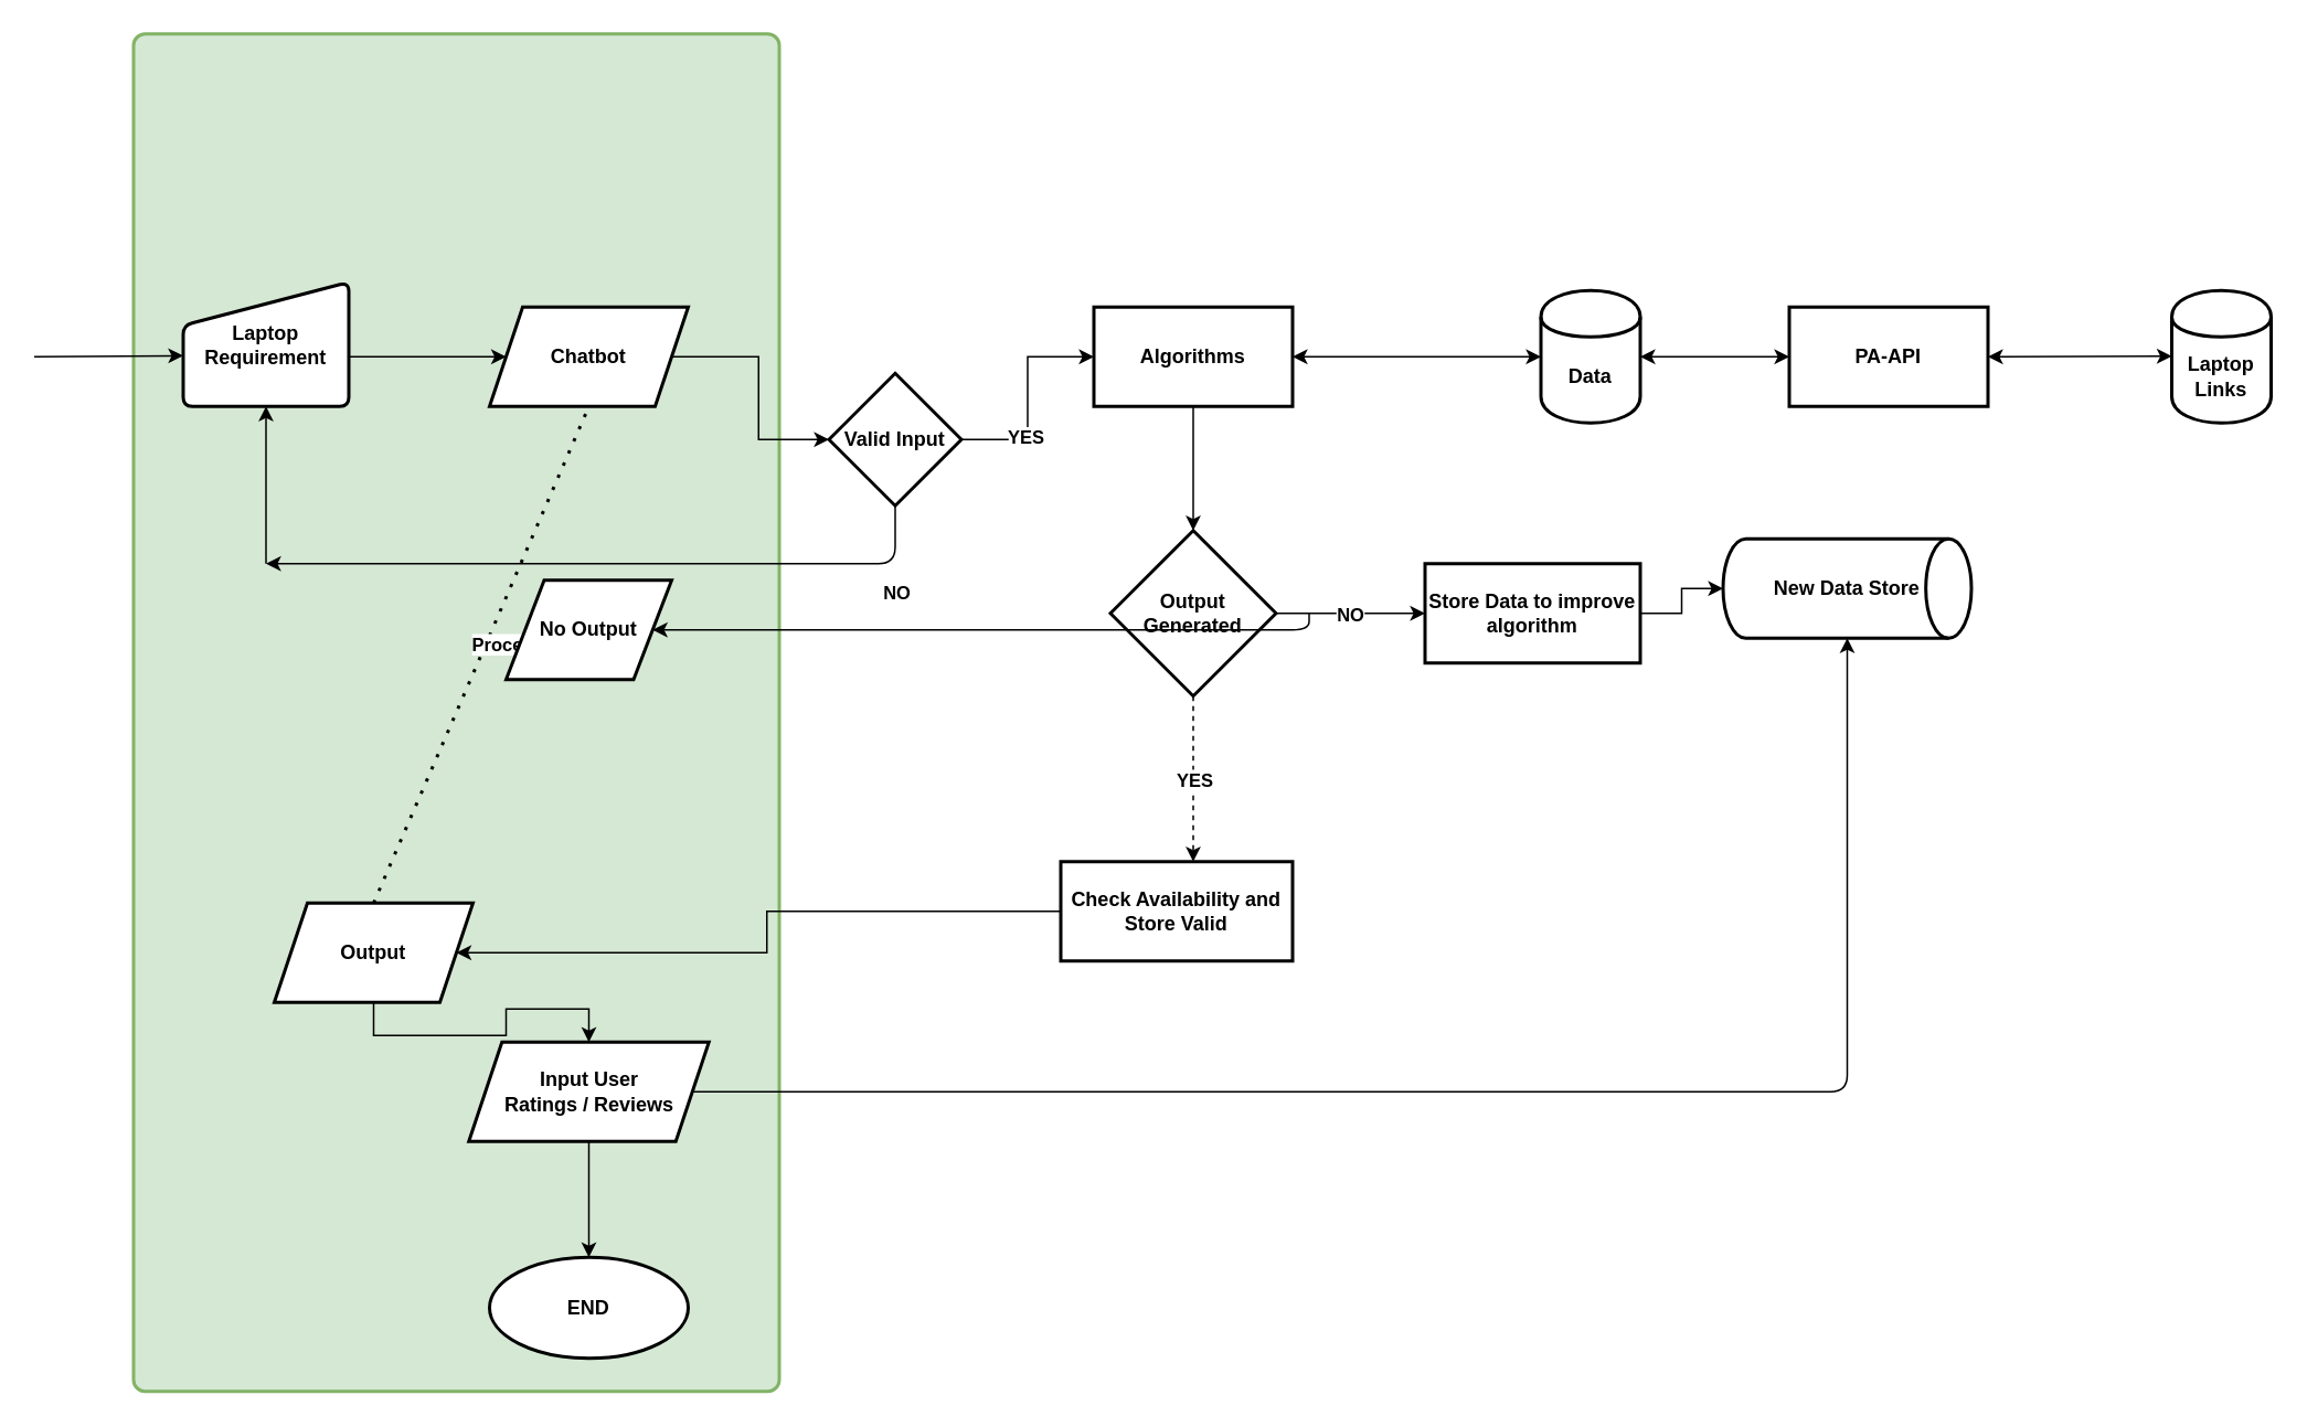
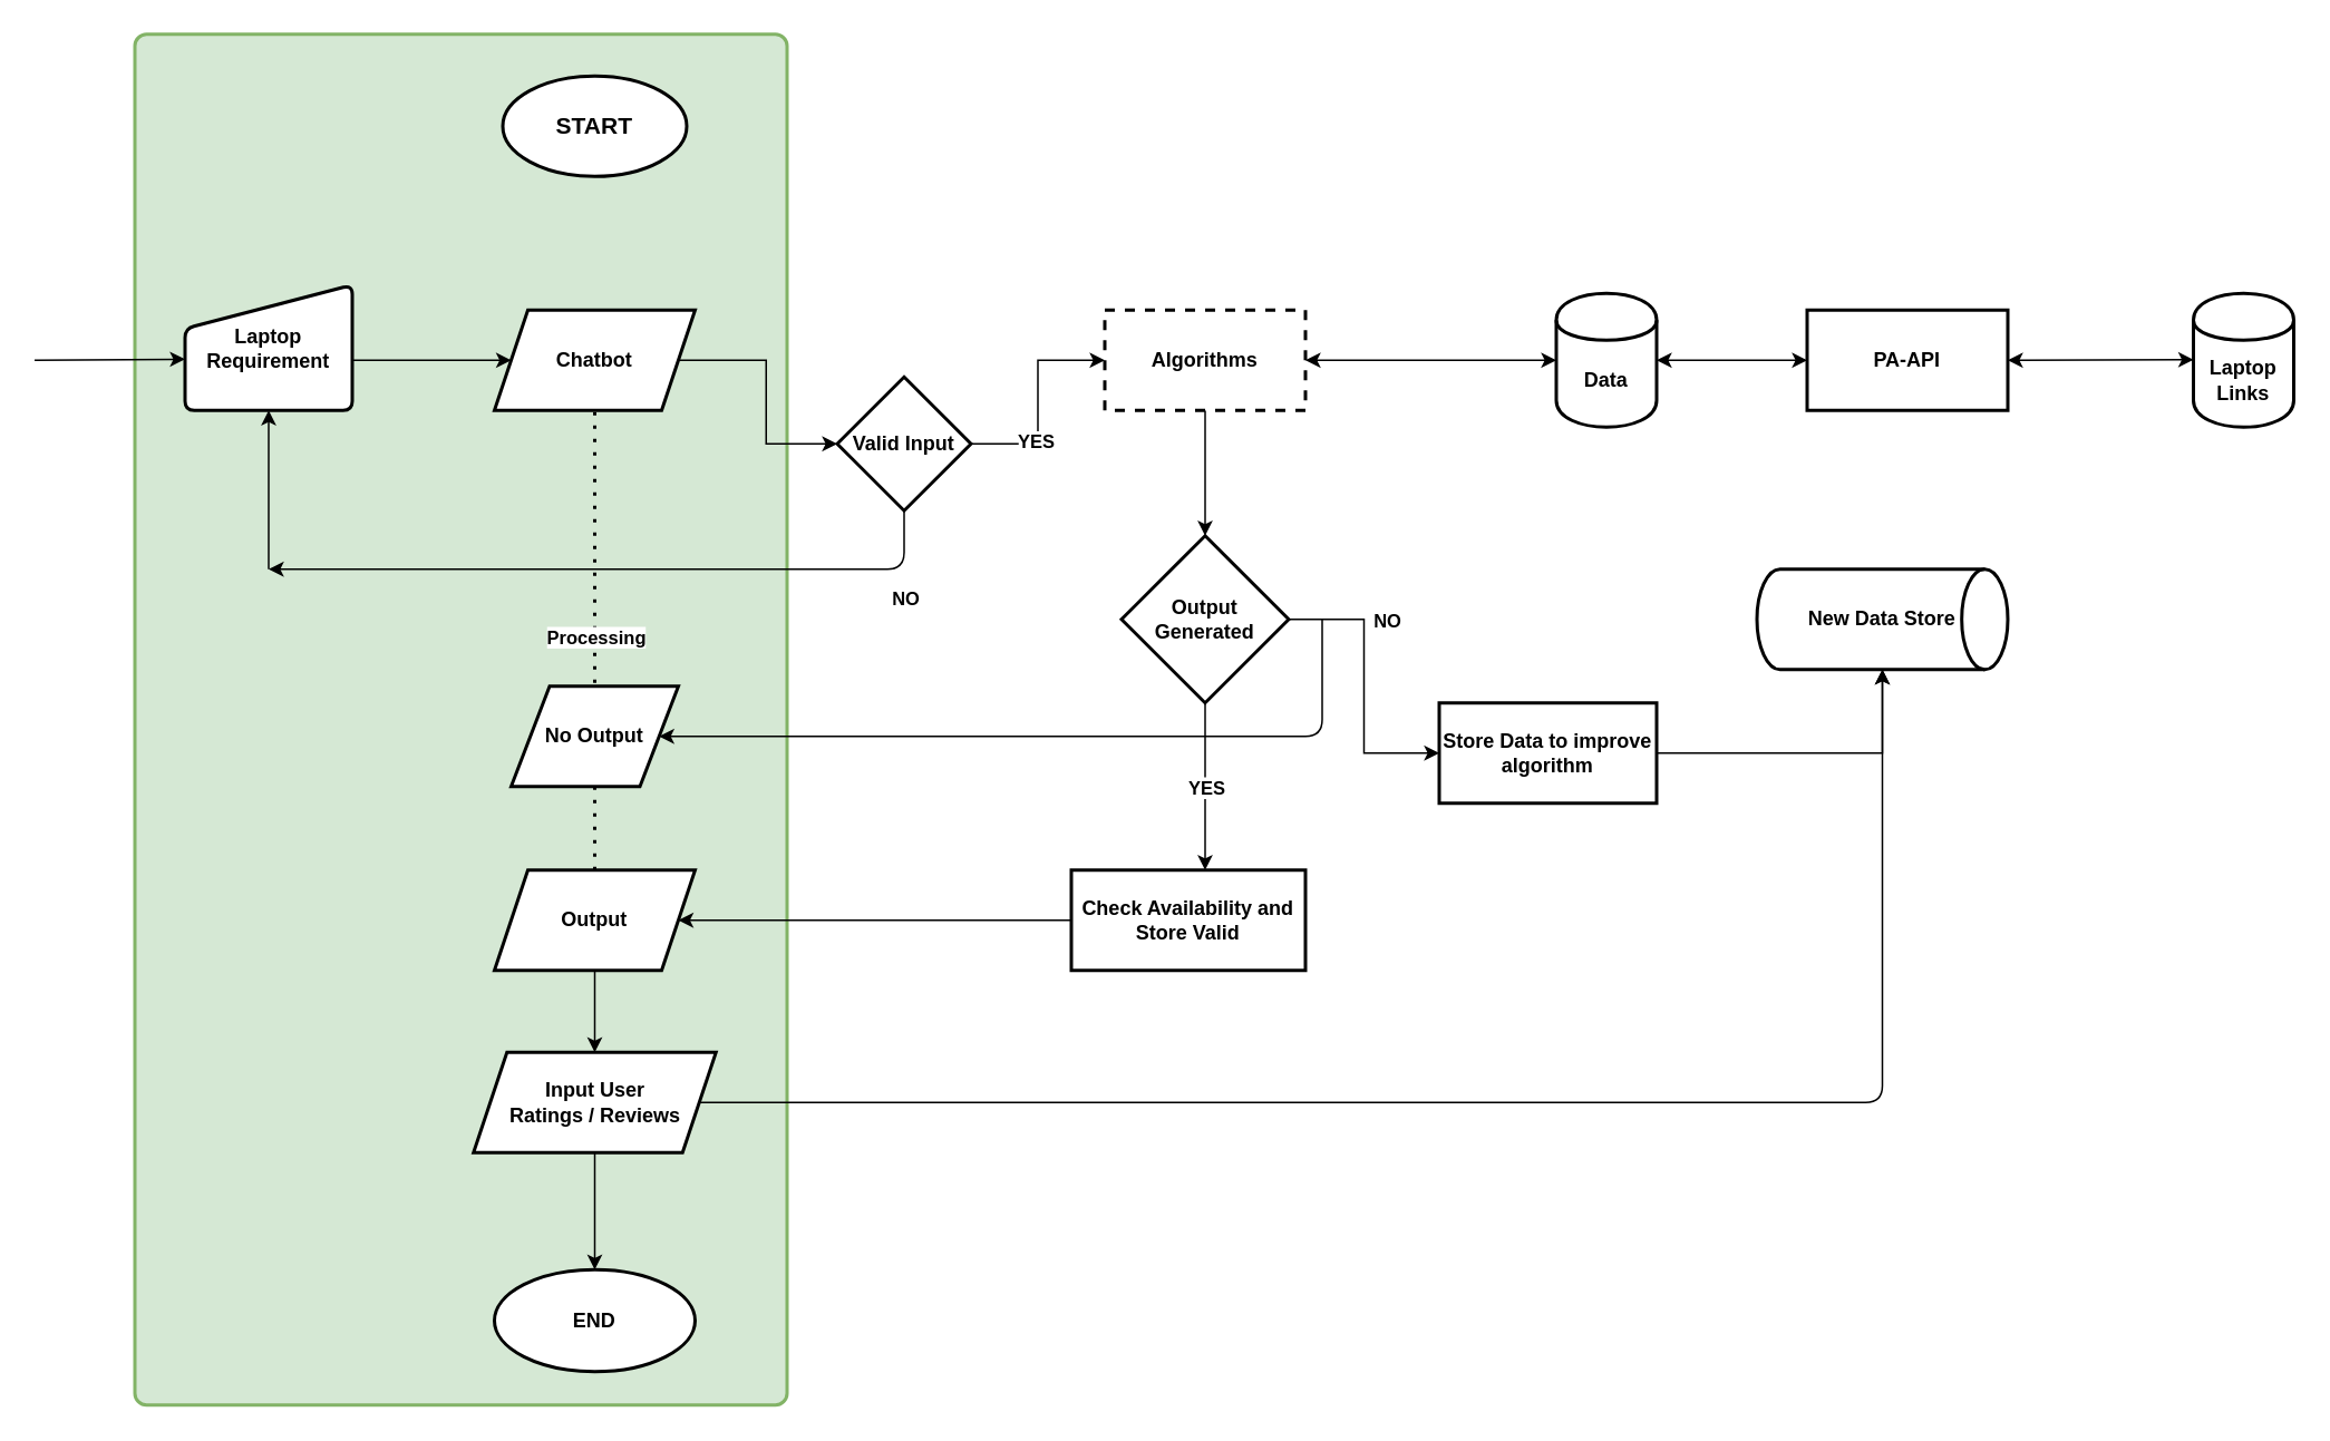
  <mxCell id="0" />
  <mxCell id="1" parent="0" />
  <mxCell id="2" value="" style="rounded=1;whiteSpace=wrap;html=1;absoluteArcSize=1;arcSize=14;strokeWidth=2;fillColor=#d5e8d4;strokeColor=#82b366;fontStyle=1" parent="1" vertex="1"><mxGeometry x="80" y="20" width="390" height="820" as="geometry" /></mxCell>
+ <mxCell id="3" value="&lt;span&gt;&lt;font style=&quot;font-size: 14px&quot;&gt;START&lt;/font&gt;&lt;/span&gt;" style="strokeWidth=2;html=1;shape=mxgraph.flowchart.start_1;whiteSpace=wrap;fontStyle=1" parent="1" vertex="1"><mxGeometry x="300" y="45" width="110" height="60" as="geometry" /></mxCell>
  <mxCell id="4" value="" style="edgeStyle=orthogonalEdgeStyle;rounded=0;orthogonalLoop=1;jettySize=auto;html=1;fontStyle=1" parent="1" source="5" target="18" edge="1"><mxGeometry relative="1" as="geometry" /></mxCell>
  <mxCell id="5" value="&lt;span&gt;Chatbot&lt;/span&gt;" style="shape=parallelogram;perimeter=parallelogramPerimeter;whiteSpace=wrap;html=1;fixedSize=1;strokeWidth=2;fontStyle=1" parent="1" vertex="1"><mxGeometry x="295" y="185" width="120" height="60" as="geometry" /></mxCell>
  <mxCell id="6" value="" style="endArrow=classic;html=1;entryX=0;entryY=0.5;entryDx=0;entryDy=0;fontStyle=1" parent="1" target="5" edge="1"><mxGeometry width="50" height="50" relative="1" as="geometry"><mxPoint x="210" y="215" as="sourcePoint" /><mxPoint x="300" y="210" as="targetPoint" /></mxGeometry></mxCell>
  <mxCell id="7" value="" style="edgeStyle=orthogonalEdgeStyle;rounded=0;orthogonalLoop=1;jettySize=auto;html=1;fontStyle=1" parent="1" source="8" target="15" edge="1"><mxGeometry relative="1" as="geometry" /></mxCell>
- <mxCell id="8" value="Algorithms" style="whiteSpace=wrap;html=1;strokeWidth=2;fontStyle=1" parent="1" vertex="1"><mxGeometry x="660" y="185" width="120" height="60" as="geometry" /></mxCell>
+ <mxCell id="8" value="Algorithms" style="whiteSpace=wrap;html=1;strokeWidth=2;fontStyle=1;dashed=1;" parent="1" vertex="1"><mxGeometry x="660" y="185" width="120" height="60" as="geometry" /></mxCell>
  <mxCell id="9" value="Data" style="shape=cylinder;whiteSpace=wrap;html=1;boundedLbl=1;backgroundOutline=1;strokeWidth=2;fontStyle=1" parent="1" vertex="1"><mxGeometry x="930" y="175" width="60" height="80" as="geometry" /></mxCell>
  <mxCell id="10" value="" style="endArrow=classic;startArrow=classic;html=1;exitX=1;exitY=0.5;exitDx=0;exitDy=0;entryX=0;entryY=0.5;entryDx=0;entryDy=0;fontStyle=1" parent="1" source="8" target="9" edge="1"><mxGeometry width="50" height="50" relative="1" as="geometry"><mxPoint x="765" y="270" as="sourcePoint" /><mxPoint x="815" y="220" as="targetPoint" /></mxGeometry></mxCell>
  <mxCell id="11" value="" style="edgeStyle=orthogonalEdgeStyle;rounded=0;orthogonalLoop=1;jettySize=auto;html=1;fontStyle=1" parent="1" source="15" target="25" edge="1"><mxGeometry relative="1" as="geometry" /></mxCell>
  <mxCell id="12" value="NO" style="edgeLabel;html=1;align=center;verticalAlign=middle;resizable=0;points=[];fontStyle=1" parent="11" vertex="1" connectable="0"><mxGeometry x="-0.658" y="2" relative="1" as="geometry"><mxPoint x="29.17" y="2" as="offset" /></mxGeometry></mxCell>
- <mxCell id="13" value="" style="edgeStyle=orthogonalEdgeStyle;rounded=0;orthogonalLoop=1;jettySize=auto;html=1;fontStyle=1;dashed=1;" parent="1" source="15" target="28" edge="1"><mxGeometry relative="1" as="geometry"><Array as="points"><mxPoint x="720" y="440" /><mxPoint x="720" y="440" /></Array></mxGeometry></mxCell>
+ <mxCell id="13" value="" style="edgeStyle=orthogonalEdgeStyle;rounded=0;orthogonalLoop=1;jettySize=auto;html=1;fontStyle=1" parent="1" source="15" target="28" edge="1"><mxGeometry relative="1" as="geometry"><Array as="points"><mxPoint x="720" y="440" /><mxPoint x="720" y="440" /></Array></mxGeometry></mxCell>
  <mxCell id="14" value="YES" style="edgeLabel;html=1;align=center;verticalAlign=middle;resizable=0;points=[];fontStyle=1" parent="13" vertex="1" connectable="0"><mxGeometry x="-0.264" relative="1" as="geometry"><mxPoint y="13.53" as="offset" /></mxGeometry></mxCell>
  <mxCell id="15" value="Output &lt;br&gt;Generated" style="rhombus;whiteSpace=wrap;html=1;strokeWidth=2;fontStyle=1" parent="1" vertex="1"><mxGeometry x="670" y="320" width="100" height="100" as="geometry" /></mxCell>
  <mxCell id="16" value="" style="edgeStyle=orthogonalEdgeStyle;rounded=0;orthogonalLoop=1;jettySize=auto;html=1;exitX=1;exitY=0.5;exitDx=0;exitDy=0;fontStyle=1" parent="1" source="18" target="8" edge="1"><mxGeometry relative="1" as="geometry"><mxPoint x="620" y="215" as="sourcePoint" /></mxGeometry></mxCell>
  <mxCell id="17" value="YES" style="edgeLabel;html=1;align=center;verticalAlign=middle;resizable=0;points=[];fontStyle=1" parent="16" vertex="1" connectable="0"><mxGeometry x="-0.351" y="2" relative="1" as="geometry"><mxPoint as="offset" /></mxGeometry></mxCell>
  <mxCell id="18" value="Valid Input" style="rhombus;whiteSpace=wrap;html=1;strokeWidth=2;fontStyle=1" parent="1" vertex="1"><mxGeometry x="500" y="225" width="80" height="80" as="geometry" /></mxCell>
  <mxCell id="19" value="" style="edgeStyle=elbowEdgeStyle;elbow=horizontal;endArrow=classic;html=1;exitX=0.5;exitY=1;exitDx=0;exitDy=0;fontStyle=1" parent="1" source="18" edge="1"><mxGeometry width="50" height="50" relative="1" as="geometry"><mxPoint x="560" y="320" as="sourcePoint" /><mxPoint x="160" y="340" as="targetPoint" /><Array as="points"><mxPoint x="540" y="320" /></Array></mxGeometry></mxCell>
  <mxCell id="20" value="NO" style="edgeLabel;html=1;align=center;verticalAlign=middle;resizable=0;points=[];fontStyle=1" parent="19" vertex="1" connectable="0"><mxGeometry x="-0.857" relative="1" as="geometry"><mxPoint y="22" as="offset" /></mxGeometry></mxCell>
  <mxCell id="21" value="Laptop Requirement" style="html=1;strokeWidth=2;shape=manualInput;whiteSpace=wrap;rounded=1;size=26;arcSize=11;fontStyle=1" parent="1" vertex="1"><mxGeometry x="110" y="170" width="100" height="75" as="geometry" /></mxCell>
  <mxCell id="22" value="" style="endArrow=classic;html=1;entryX=0.5;entryY=1;entryDx=0;entryDy=0;fontStyle=1" parent="1" target="21" edge="1"><mxGeometry width="50" height="50" relative="1" as="geometry"><mxPoint x="160" y="340" as="sourcePoint" /><mxPoint x="610" y="370" as="targetPoint" /></mxGeometry></mxCell>
  <mxCell id="23" value="" style="endArrow=classic;html=1;entryX=0;entryY=0.592;entryDx=0;entryDy=0;fontStyle=1;entryPerimeter=0;" parent="1" target="21" edge="1"><mxGeometry width="50" height="50" relative="1" as="geometry"><mxPoint x="20" y="215" as="sourcePoint" /><mxPoint x="-30" y="5" as="targetPoint" /></mxGeometry></mxCell>
  <mxCell id="24" value="" style="edgeStyle=orthogonalEdgeStyle;rounded=0;orthogonalLoop=1;jettySize=auto;html=1;fontStyle=1" parent="1" source="25" target="26" edge="1"><mxGeometry relative="1" as="geometry" /></mxCell>
- <mxCell id="25" value="Store Data to improve algorithm" style="whiteSpace=wrap;html=1;strokeWidth=2;fontStyle=1" parent="1" vertex="1"><mxGeometry x="860" y="340" width="130" height="60" as="geometry" /></mxCell>
- <mxCell id="26" value="New Data Store" style="strokeWidth=2;html=1;shape=mxgraph.flowchart.direct_data;whiteSpace=wrap;fontStyle=1" parent="1" vertex="1"><mxGeometry x="1040" y="325" width="150" height="60" as="geometry" /></mxCell>
+ <mxCell id="25" value="Store Data to improve algorithm" style="whiteSpace=wrap;html=1;strokeWidth=2;fontStyle=1" parent="1" vertex="1"><mxGeometry x="860" y="420" width="130" height="60" as="geometry" /></mxCell>
+ <mxCell id="26" value="New Data Store" style="strokeWidth=2;html=1;shape=mxgraph.flowchart.direct_data;whiteSpace=wrap;fontStyle=1" parent="1" vertex="1"><mxGeometry x="1050" y="340" width="150" height="60" as="geometry" /></mxCell>
  <mxCell id="27" value="" style="edgeStyle=orthogonalEdgeStyle;rounded=0;orthogonalLoop=1;jettySize=auto;html=1;fontStyle=1" parent="1" source="28" target="30" edge="1"><mxGeometry relative="1" as="geometry" /></mxCell>
  <mxCell id="28" value="Check Availability and Store Valid" style="whiteSpace=wrap;html=1;strokeWidth=2;fontStyle=1" parent="1" vertex="1"><mxGeometry x="640" y="520" width="140" height="60" as="geometry" /></mxCell>
  <mxCell id="29" value="" style="edgeStyle=orthogonalEdgeStyle;rounded=0;orthogonalLoop=1;jettySize=auto;html=1;" parent="1" source="30" target="34" edge="1"><mxGeometry relative="1" as="geometry" /></mxCell>
- <mxCell id="30" value="Output" style="shape=parallelogram;perimeter=parallelogramPerimeter;whiteSpace=wrap;html=1;fixedSize=1;fontStyle=1;strokeWidth=2;" parent="1" vertex="1"><mxGeometry x="165" y="545" width="120" height="60" as="geometry" /></mxCell>
+ <mxCell id="30" value="Output" style="shape=parallelogram;perimeter=parallelogramPerimeter;whiteSpace=wrap;html=1;fixedSize=1;fontStyle=1;strokeWidth=2;" parent="1" vertex="1"><mxGeometry x="295" y="520" width="120" height="60" as="geometry" /></mxCell>
  <mxCell id="31" value="" style="endArrow=none;dashed=1;html=1;dashPattern=1 3;strokeWidth=2;exitX=0.5;exitY=0;exitDx=0;exitDy=0;entryX=0.5;entryY=1;entryDx=0;entryDy=0;fontStyle=1" parent="1" source="30" target="5" edge="1"><mxGeometry width="50" height="50" relative="1" as="geometry"><mxPoint x="510" y="370" as="sourcePoint" /><mxPoint x="560" y="320" as="targetPoint" /></mxGeometry></mxCell>
  <mxCell id="32" value="Processing" style="edgeLabel;html=1;align=center;verticalAlign=middle;resizable=0;points=[];fontStyle=1" parent="31" vertex="1" connectable="0"><mxGeometry x="0.357" relative="1" as="geometry"><mxPoint y="47.06" as="offset" /></mxGeometry></mxCell>
  <mxCell id="33" value="" style="edgeStyle=orthogonalEdgeStyle;rounded=0;orthogonalLoop=1;jettySize=auto;html=1;" parent="1" source="34" target="36" edge="1"><mxGeometry relative="1" as="geometry" /></mxCell>
  <mxCell id="34" value="Input User &lt;br&gt;Ratings / Reviews" style="shape=parallelogram;perimeter=parallelogramPerimeter;whiteSpace=wrap;html=1;fixedSize=1;fontStyle=1;strokeWidth=2;" parent="1" vertex="1"><mxGeometry x="282.5" y="629" width="145" height="60" as="geometry" /></mxCell>
  <mxCell id="35" value="" style="edgeStyle=elbowEdgeStyle;elbow=vertical;endArrow=classic;html=1;exitX=1;exitY=0.5;exitDx=0;exitDy=0;entryX=0.5;entryY=1;entryDx=0;entryDy=0;entryPerimeter=0;" parent="1" source="34" target="26" edge="1"><mxGeometry width="50" height="50" relative="1" as="geometry"><mxPoint x="830" y="700" as="sourcePoint" /><mxPoint x="1160" y="700" as="targetPoint" /><Array as="points"><mxPoint x="810" y="659" /></Array></mxGeometry></mxCell>
  <mxCell id="36" value="END" style="ellipse;whiteSpace=wrap;html=1;fontStyle=1;strokeWidth=2;" parent="1" vertex="1"><mxGeometry x="295" y="759" width="120" height="61" as="geometry" /></mxCell>
- <mxCell id="37" value="&lt;b&gt;No Output&lt;/b&gt;" style="shape=parallelogram;html=1;strokeWidth=2;perimeter=parallelogramPerimeter;whiteSpace=wrap;rounded=0;arcSize=12;size=0.23;" vertex="1" parent="1"><mxGeometry x="305" y="350" width="100" height="60" as="geometry" /></mxCell>
+ <mxCell id="37" value="&lt;b&gt;No Output&lt;/b&gt;" style="shape=parallelogram;html=1;strokeWidth=2;perimeter=parallelogramPerimeter;whiteSpace=wrap;rounded=0;arcSize=12;size=0.23;" vertex="1" parent="1"><mxGeometry x="305" y="410" width="100" height="60" as="geometry" /></mxCell>
  <mxCell id="38" value="" style="edgeStyle=elbowEdgeStyle;elbow=horizontal;endArrow=classic;html=1;entryX=1;entryY=0.5;entryDx=0;entryDy=0;" edge="1" parent="1" target="37"><mxGeometry width="50" height="50" relative="1" as="geometry"><mxPoint x="790" y="370" as="sourcePoint" /><mxPoint x="480" y="440" as="targetPoint" /><Array as="points"><mxPoint x="790" y="440" /></Array></mxGeometry></mxCell>
  <mxCell id="39" value="PA-API" style="whiteSpace=wrap;html=1;fontStyle=1;strokeWidth=2;" vertex="1" parent="1"><mxGeometry x="1080" y="185" width="120" height="60" as="geometry" /></mxCell>
  <mxCell id="40" value="Laptop Links" style="shape=cylinder;whiteSpace=wrap;html=1;boundedLbl=1;backgroundOutline=1;fontStyle=1;strokeWidth=2;" vertex="1" parent="1"><mxGeometry x="1311" y="175" width="60" height="80" as="geometry" /></mxCell>
  <mxCell id="41" value="" style="endArrow=classic;startArrow=classic;html=1;entryX=0;entryY=0.5;entryDx=0;entryDy=0;fontStyle=1" edge="1" parent="1"><mxGeometry width="50" height="50" relative="1" as="geometry"><mxPoint x="1200" y="215" as="sourcePoint" /><mxPoint x="1311" y="214.66" as="targetPoint" /></mxGeometry></mxCell>
  <mxCell id="42" value="" style="endArrow=classic;startArrow=classic;html=1;entryX=0;entryY=0.5;entryDx=0;entryDy=0;fontStyle=1" edge="1" parent="1" target="39"><mxGeometry width="50" height="50" relative="1" as="geometry"><mxPoint x="990" y="215" as="sourcePoint" /><mxPoint x="1101" y="214.66" as="targetPoint" /></mxGeometry></mxCell>
